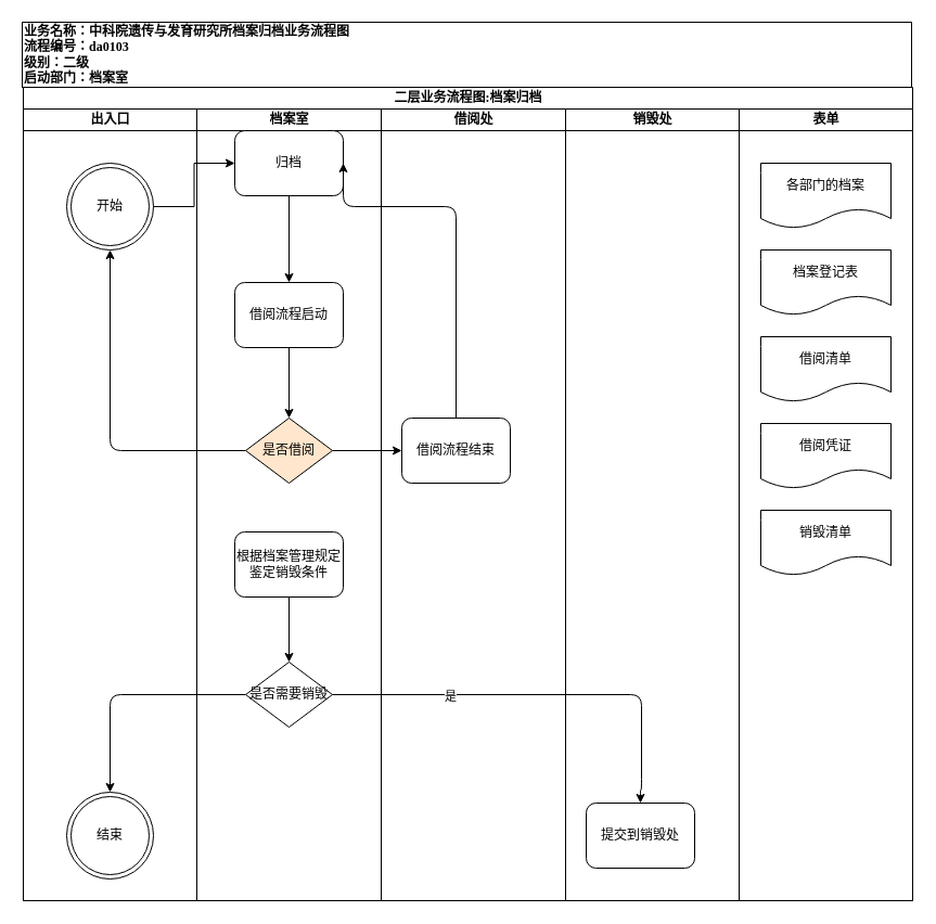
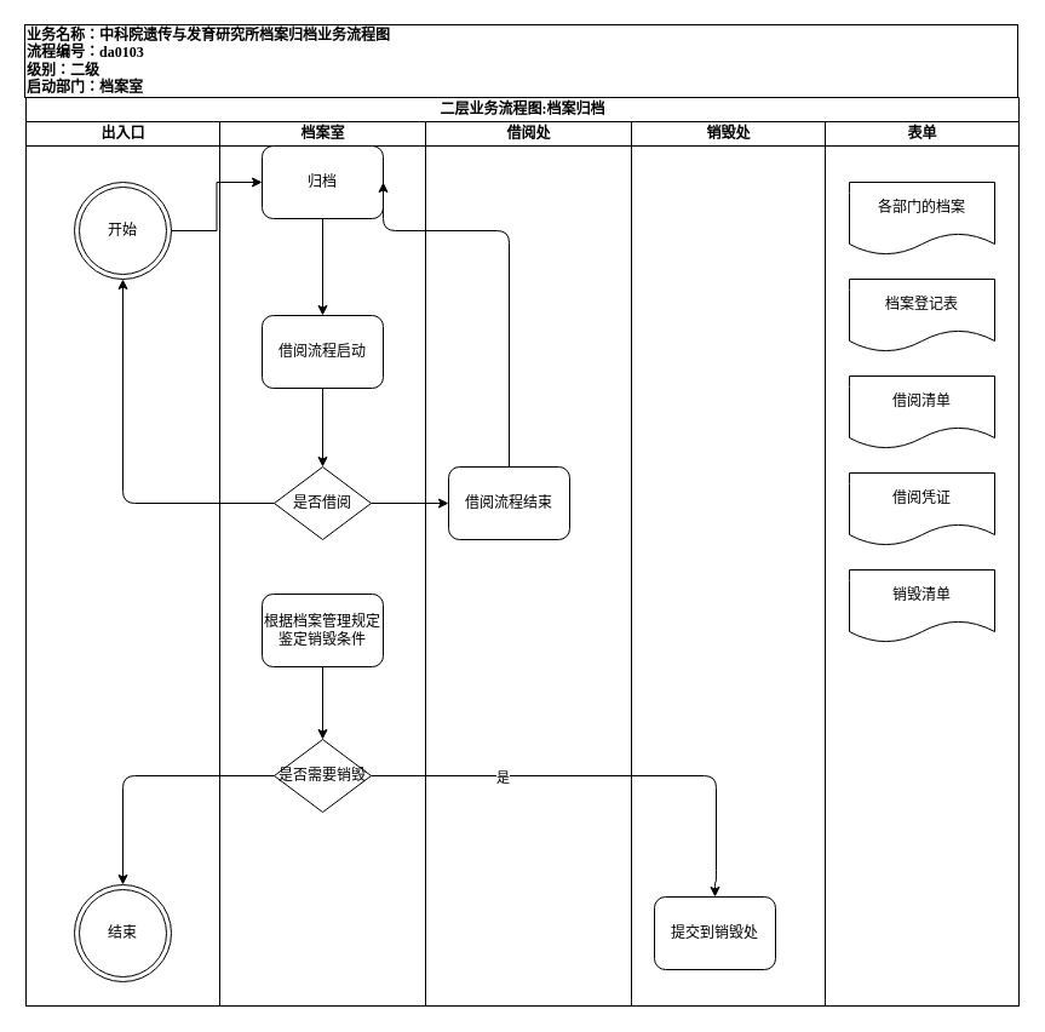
  <mxCell id="0" />
  <mxCell id="1" parent="0" />
  <mxCell id="2" value="二层业务流程图:档案归档" style="swimlane;html=1;childLayout=stackLayout;startSize=20;rounded=0;shadow=0;labelBackgroundColor=none;strokeWidth=1;fontFamily=Verdana;fontSize=12;align=center;verticalAlign=middle;swimlaneFillColor=none;" parent="1" vertex="1"><mxGeometry x="21" y="80" width="820" height="750" as="geometry" /></mxCell>
  <mxCell id="3" value="出入口" style="swimlane;html=1;startSize=20;fontSize=12;verticalAlign=middle;" parent="2" vertex="1"><mxGeometry y="20" width="160" height="730" as="geometry" /></mxCell>
  <mxCell id="4" value="开始" style="ellipse;shape=doubleEllipse;whiteSpace=wrap;html=1;aspect=fixed;fontSize=12;verticalAlign=middle;" parent="3" vertex="1"><mxGeometry x="40" y="50" width="80" height="80" as="geometry" /></mxCell>
  <mxCell id="5" value="结束" style="ellipse;shape=doubleEllipse;whiteSpace=wrap;html=1;aspect=fixed;fontSize=12;verticalAlign=middle;" parent="3" vertex="1"><mxGeometry x="40" y="630" width="80" height="80" as="geometry" /></mxCell>
  <mxCell id="6" value="档案室" style="swimlane;html=1;startSize=20;fontSize=12;verticalAlign=middle;" parent="2" vertex="1"><mxGeometry x="160" y="20" width="170" height="730" as="geometry" /></mxCell>
  <mxCell id="7" style="edgeStyle=orthogonalEdgeStyle;rounded=1;orthogonalLoop=1;jettySize=auto;html=1;entryX=0.5;entryY=0;entryDx=0;entryDy=0;" edge="1" parent="6" source="8" target="15"><mxGeometry relative="1" as="geometry" /></mxCell>
  <mxCell id="8" value="归档" style="rounded=1;whiteSpace=wrap;html=1;shadow=0;labelBackgroundColor=none;strokeWidth=1;fontFamily=Verdana;fontSize=12;align=center;verticalAlign=middle;" parent="6" vertex="1"><mxGeometry x="35" y="20" width="100" height="60" as="geometry" /></mxCell>
  <mxCell id="9" style="edgeStyle=orthogonalEdgeStyle;rounded=1;orthogonalLoop=1;jettySize=auto;html=1;" edge="1" parent="6" source="10" target="4"><mxGeometry relative="1" as="geometry" /></mxCell>
- <mxCell id="10" value="是否借阅" style="rhombus;whiteSpace=wrap;html=1;rounded=0;shadow=0;labelBackgroundColor=none;strokeWidth=1;fontFamily=Verdana;fontSize=12;align=center;verticalAlign=middle;fillColor=#ffe6cc;" parent="6" vertex="1"><mxGeometry x="45" y="285" width="80" height="60" as="geometry" /></mxCell>
+ <mxCell id="10" value="是否借阅" style="rhombus;whiteSpace=wrap;html=1;rounded=0;shadow=0;labelBackgroundColor=none;strokeWidth=1;fontFamily=Verdana;fontSize=12;align=center;verticalAlign=middle;" parent="6" vertex="1"><mxGeometry x="45" y="285" width="80" height="60" as="geometry" /></mxCell>
  <mxCell id="11" style="edgeStyle=orthogonalEdgeStyle;rounded=1;orthogonalLoop=1;jettySize=auto;html=1;" parent="6" source="12" target="13" edge="1"><mxGeometry relative="1" as="geometry" /></mxCell>
  <mxCell id="12" value="根据档案管理规定&lt;br&gt;鉴定销毁条件" style="rounded=1;whiteSpace=wrap;html=1;shadow=0;labelBackgroundColor=none;strokeWidth=1;fontFamily=Verdana;fontSize=12;align=center;verticalAlign=middle;" parent="6" vertex="1"><mxGeometry x="35" y="390" width="100" height="60" as="geometry" /></mxCell>
  <mxCell id="13" value="是否需要销毁" style="rhombus;whiteSpace=wrap;html=1;rounded=0;shadow=0;labelBackgroundColor=none;strokeWidth=1;fontFamily=Verdana;fontSize=12;align=center;verticalAlign=middle;" parent="6" vertex="1"><mxGeometry x="45" y="510" width="80" height="60" as="geometry" /></mxCell>
  <mxCell id="14" style="edgeStyle=orthogonalEdgeStyle;rounded=1;orthogonalLoop=1;jettySize=auto;html=1;entryX=0.5;entryY=0;entryDx=0;entryDy=0;" edge="1" parent="6" source="15" target="10"><mxGeometry relative="1" as="geometry" /></mxCell>
  <mxCell id="15" value="借阅流程启动" style="rounded=1;whiteSpace=wrap;html=1;shadow=0;labelBackgroundColor=none;strokeWidth=1;fontFamily=Verdana;fontSize=12;align=center;verticalAlign=middle;" parent="6" vertex="1"><mxGeometry x="35" y="160" width="100" height="60" as="geometry" /></mxCell>
  <mxCell id="16" value="借阅处" style="swimlane;html=1;startSize=20;fontSize=12;verticalAlign=middle;" parent="2" vertex="1"><mxGeometry x="330" y="20" width="170" height="730" as="geometry" /></mxCell>
  <mxCell id="17" value="借阅流程结束" style="rounded=1;whiteSpace=wrap;html=1;shadow=0;labelBackgroundColor=none;strokeWidth=1;fontFamily=Verdana;fontSize=12;align=center;verticalAlign=middle;" parent="16" vertex="1"><mxGeometry x="19" y="285" width="100" height="60" as="geometry" /></mxCell>
  <mxCell id="18" value="销毁处" style="swimlane;html=1;startSize=20;fontSize=12;verticalAlign=middle;" parent="2" vertex="1"><mxGeometry x="500" y="20" width="160" height="730" as="geometry" /></mxCell>
  <mxCell id="19" value="提交到销毁处" style="rounded=1;whiteSpace=wrap;html=1;shadow=0;labelBackgroundColor=none;strokeWidth=1;fontFamily=Verdana;fontSize=12;align=center;verticalAlign=middle;" parent="18" vertex="1"><mxGeometry x="19" y="640" width="100" height="60" as="geometry" /></mxCell>
  <mxCell id="20" style="edgeStyle=orthogonalEdgeStyle;rounded=1;orthogonalLoop=1;jettySize=auto;html=1;entryX=0.5;entryY=0;entryDx=0;entryDy=0;" parent="2" source="13" target="5" edge="1"><mxGeometry relative="1" as="geometry" /></mxCell>
  <mxCell id="21" style="edgeStyle=orthogonalEdgeStyle;rounded=1;orthogonalLoop=1;jettySize=auto;html=1;entryX=0.5;entryY=0;entryDx=0;entryDy=0;" parent="2" source="13" target="19" edge="1"><mxGeometry relative="1" as="geometry"><mxPoint x="570" y="650" as="targetPoint" /><Array as="points"><mxPoint x="570" y="560" /><mxPoint x="570" y="648" /><mxPoint x="569" y="648" /></Array></mxGeometry></mxCell>
  <mxCell id="22" value="是" style="edgeLabel;html=1;align=center;verticalAlign=middle;resizable=0;points=[];" parent="21" vertex="1" connectable="0"><mxGeometry x="-0.438" y="-1" relative="1" as="geometry"><mxPoint as="offset" /></mxGeometry></mxCell>
  <mxCell id="23" value="表单" style="swimlane;html=1;startSize=20;fontSize=12;verticalAlign=middle;" parent="2" vertex="1"><mxGeometry x="660" y="20" width="160" height="730" as="geometry" /></mxCell>
  <mxCell id="24" value="各部门的档案" style="shape=document;whiteSpace=wrap;html=1;boundedLbl=1;fontSize=12;verticalAlign=middle;" parent="23" vertex="1"><mxGeometry x="20" y="50" width="120" height="60" as="geometry" /></mxCell>
  <mxCell id="25" value="档案登记表" style="shape=document;whiteSpace=wrap;html=1;boundedLbl=1;fontSize=12;verticalAlign=middle;" parent="23" vertex="1"><mxGeometry x="20" y="130" width="120" height="60" as="geometry" /></mxCell>
  <mxCell id="26" value="借阅清单" style="shape=document;whiteSpace=wrap;html=1;boundedLbl=1;fontSize=12;verticalAlign=middle;" parent="23" vertex="1"><mxGeometry x="20" y="210" width="120" height="60" as="geometry" /></mxCell>
  <mxCell id="27" value="销毁清单" style="shape=document;whiteSpace=wrap;html=1;boundedLbl=1;fontSize=12;verticalAlign=middle;" parent="23" vertex="1"><mxGeometry x="20" y="370" width="120" height="60" as="geometry" /></mxCell>
  <mxCell id="28" value="借阅凭证" style="shape=document;whiteSpace=wrap;html=1;boundedLbl=1;fontSize=12;verticalAlign=middle;" vertex="1" parent="23"><mxGeometry x="20" y="290" width="120" height="60" as="geometry" /></mxCell>
  <mxCell id="29" style="edgeStyle=orthogonalEdgeStyle;rounded=0;orthogonalLoop=1;jettySize=auto;html=1;entryX=0;entryY=0.5;entryDx=0;entryDy=0;" parent="2" source="4" target="8" edge="1"><mxGeometry relative="1" as="geometry"><mxPoint x="190.0" y="110" as="targetPoint" /></mxGeometry></mxCell>
  <mxCell id="30" style="edgeStyle=orthogonalEdgeStyle;rounded=1;orthogonalLoop=1;jettySize=auto;html=1;entryX=1;entryY=0.5;entryDx=0;entryDy=0;" edge="1" parent="2" source="17" target="8"><mxGeometry relative="1" as="geometry"><Array as="points"><mxPoint x="399" y="110" /></Array></mxGeometry></mxCell>
  <mxCell id="31" style="edgeStyle=orthogonalEdgeStyle;rounded=1;orthogonalLoop=1;jettySize=auto;html=1;entryX=0;entryY=0.5;entryDx=0;entryDy=0;" edge="1" parent="2" source="10" target="17"><mxGeometry relative="1" as="geometry" /></mxCell>
  <mxCell id="32" value="&lt;span style=&quot;font-family: Verdana; font-weight: 700;&quot;&gt;业务名称：中科院遗传与发育研究所档案归档业务流程图&lt;br&gt;流程编号：da0103&lt;br&gt;级别：二级&lt;br&gt;启动部门：档案室&lt;br&gt;&lt;/span&gt;" style="rounded=0;whiteSpace=wrap;html=1;align=left;" parent="1" vertex="1"><mxGeometry x="20" y="20" width="820" height="60" as="geometry" /></mxCell>
